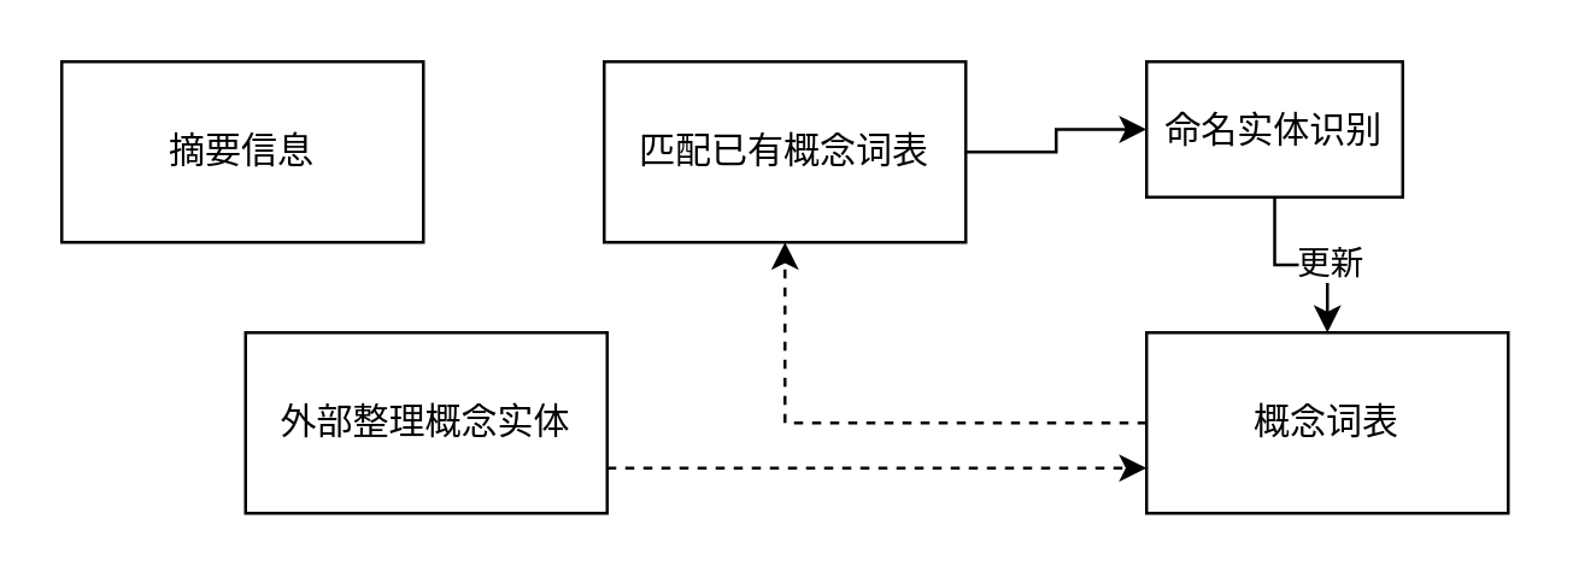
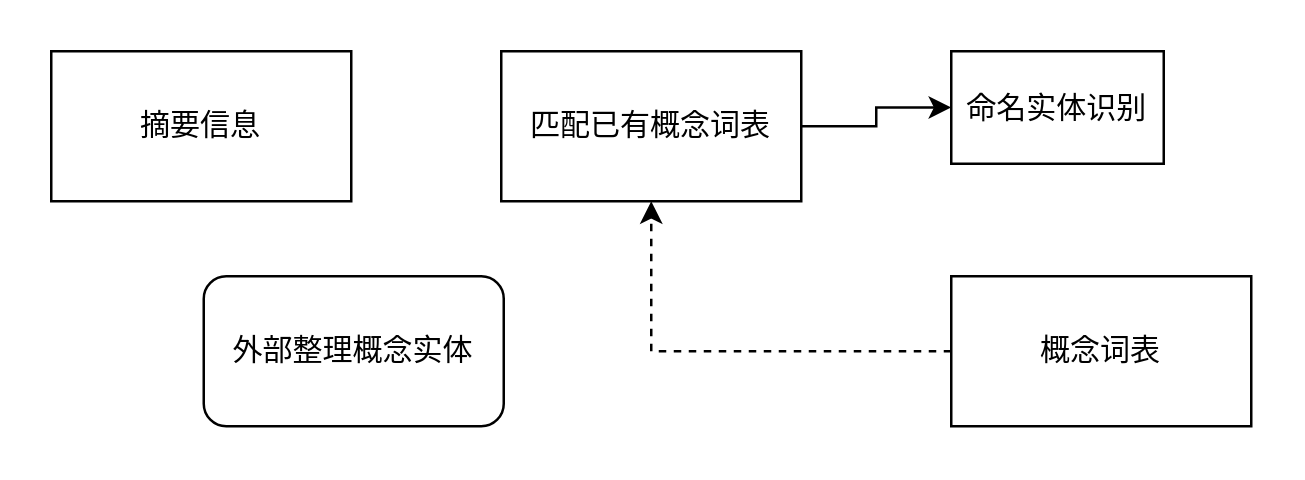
  <mxCell id="0" />
  <mxCell id="1" parent="0" />
  <mxCell id="2" value="摘要信息" style="rounded=0;whiteSpace=wrap;html=1;" vertex="1" parent="1"><mxGeometry x="20" y="20" width="120" height="60" as="geometry" /></mxCell>
  <mxCell id="3" style="edgeStyle=orthogonalEdgeStyle;rounded=0;orthogonalLoop=1;jettySize=auto;html=1;exitX=1;exitY=0.5;exitDx=0;exitDy=0;entryX=0;entryY=0.5;entryDx=0;entryDy=0;" edge="1" parent="1" source="4" target="7"><mxGeometry relative="1" as="geometry" /></mxCell>
  <mxCell id="4" value="匹配已有概念词表" style="rounded=0;whiteSpace=wrap;html=1;" vertex="1" parent="1"><mxGeometry x="200" y="20" width="120" height="60" as="geometry" /></mxCell>
- <mxCell id="5" style="edgeStyle=orthogonalEdgeStyle;rounded=0;orthogonalLoop=1;jettySize=auto;html=1;exitX=0.5;exitY=1;exitDx=0;exitDy=0;" edge="1" parent="1" source="7" target="9"><mxGeometry relative="1" as="geometry" /></mxCell>
- <mxCell id="6" value="更新" style="edgeLabel;html=1;align=center;verticalAlign=middle;resizable=0;points=[];" vertex="1" connectable="0" parent="5"><mxGeometry x="0.4" relative="1" as="geometry"><mxPoint y="-5" as="offset" /></mxGeometry></mxCell>
  <mxCell id="7" value="命名实体识别" style="rounded=0;whiteSpace=wrap;html=1;" vertex="1" parent="1"><mxGeometry x="380" y="20" width="85" height="45" as="geometry" /></mxCell>
  <mxCell id="8" style="edgeStyle=orthogonalEdgeStyle;rounded=0;orthogonalLoop=1;jettySize=auto;html=1;exitX=0;exitY=0.5;exitDx=0;exitDy=0;entryX=0.5;entryY=1;entryDx=0;entryDy=0;dashed=1;" edge="1" parent="1" source="9" target="4"><mxGeometry relative="1" as="geometry" /></mxCell>
  <mxCell id="9" value="概念词表" style="rounded=0;whiteSpace=wrap;html=1;" vertex="1" parent="1"><mxGeometry x="380" y="110" width="120" height="60" as="geometry" /></mxCell>
- <mxCell id="10" style="edgeStyle=orthogonalEdgeStyle;rounded=0;orthogonalLoop=1;jettySize=auto;html=1;exitX=1;exitY=0.75;exitDx=0;exitDy=0;entryX=0;entryY=0.75;entryDx=0;entryDy=0;dashed=1;" edge="1" parent="1" source="11" target="9"><mxGeometry relative="1" as="geometry" /></mxCell>
- <mxCell id="11" value="外部整理概念实体" style="rounded=0;whiteSpace=wrap;html=1;" vertex="1" parent="1"><mxGeometry x="81" y="110" width="120" height="60" as="geometry" /></mxCell>
+ <mxCell id="11" value="外部整理概念实体" style="whiteSpace=wrap;html=1;rounded=1;" vertex="1" parent="1"><mxGeometry x="81" y="110" width="120" height="60" as="geometry" /></mxCell>
